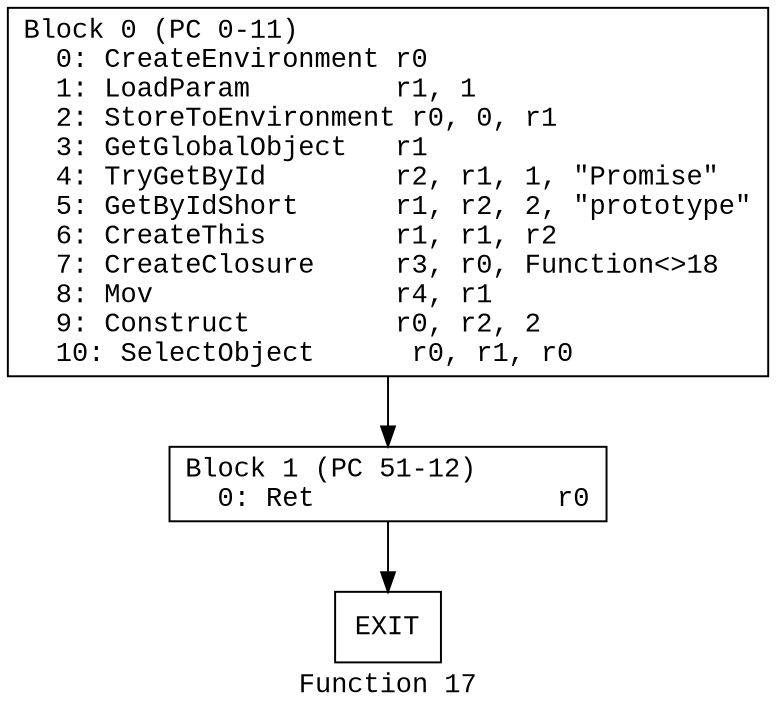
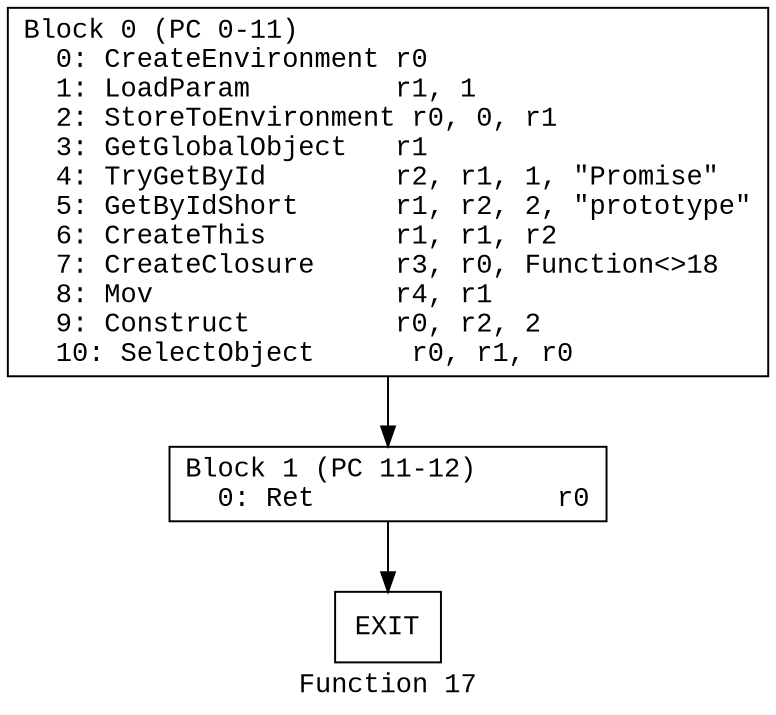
  digraph {
    color=lightgrey
    label="Function 17"
    rankdir=TB
    style=filled
    fontname="Liberation Mono"
    node [fontname="Liberation Mono" shape=box]
    edge [fontname="Liberation Mono"]
    n1 [label="Block 0 (PC 0-11)\l  0: CreateEnvironment r0\l  1: LoadParam         r1, 1\l  2: StoreToEnvironment r0, 0, r1\l  3: GetGlobalObject   r1\l  4: TryGetById        r2, r1, 1, \"Promise\"\l  5: GetByIdShort      r1, r2, 2, \"prototype\"\l  6: CreateThis        r1, r1, r2\l  7: CreateClosure     r3, r0, Function<>18\l  8: Mov               r4, r1\l  9: Construct         r0, r2, 2\l  10: SelectObject      r0, r1, r0\l"]
-   n2 [label="Block 1 (PC 51-12)\l  0: Ret               r0\l"]
+   n2 [label="Block 1 (PC 11-12)\l  0: Ret               r0\l"]
    n3 [label=EXIT]
    n1 -> n2
    n2 -> n3
  }
